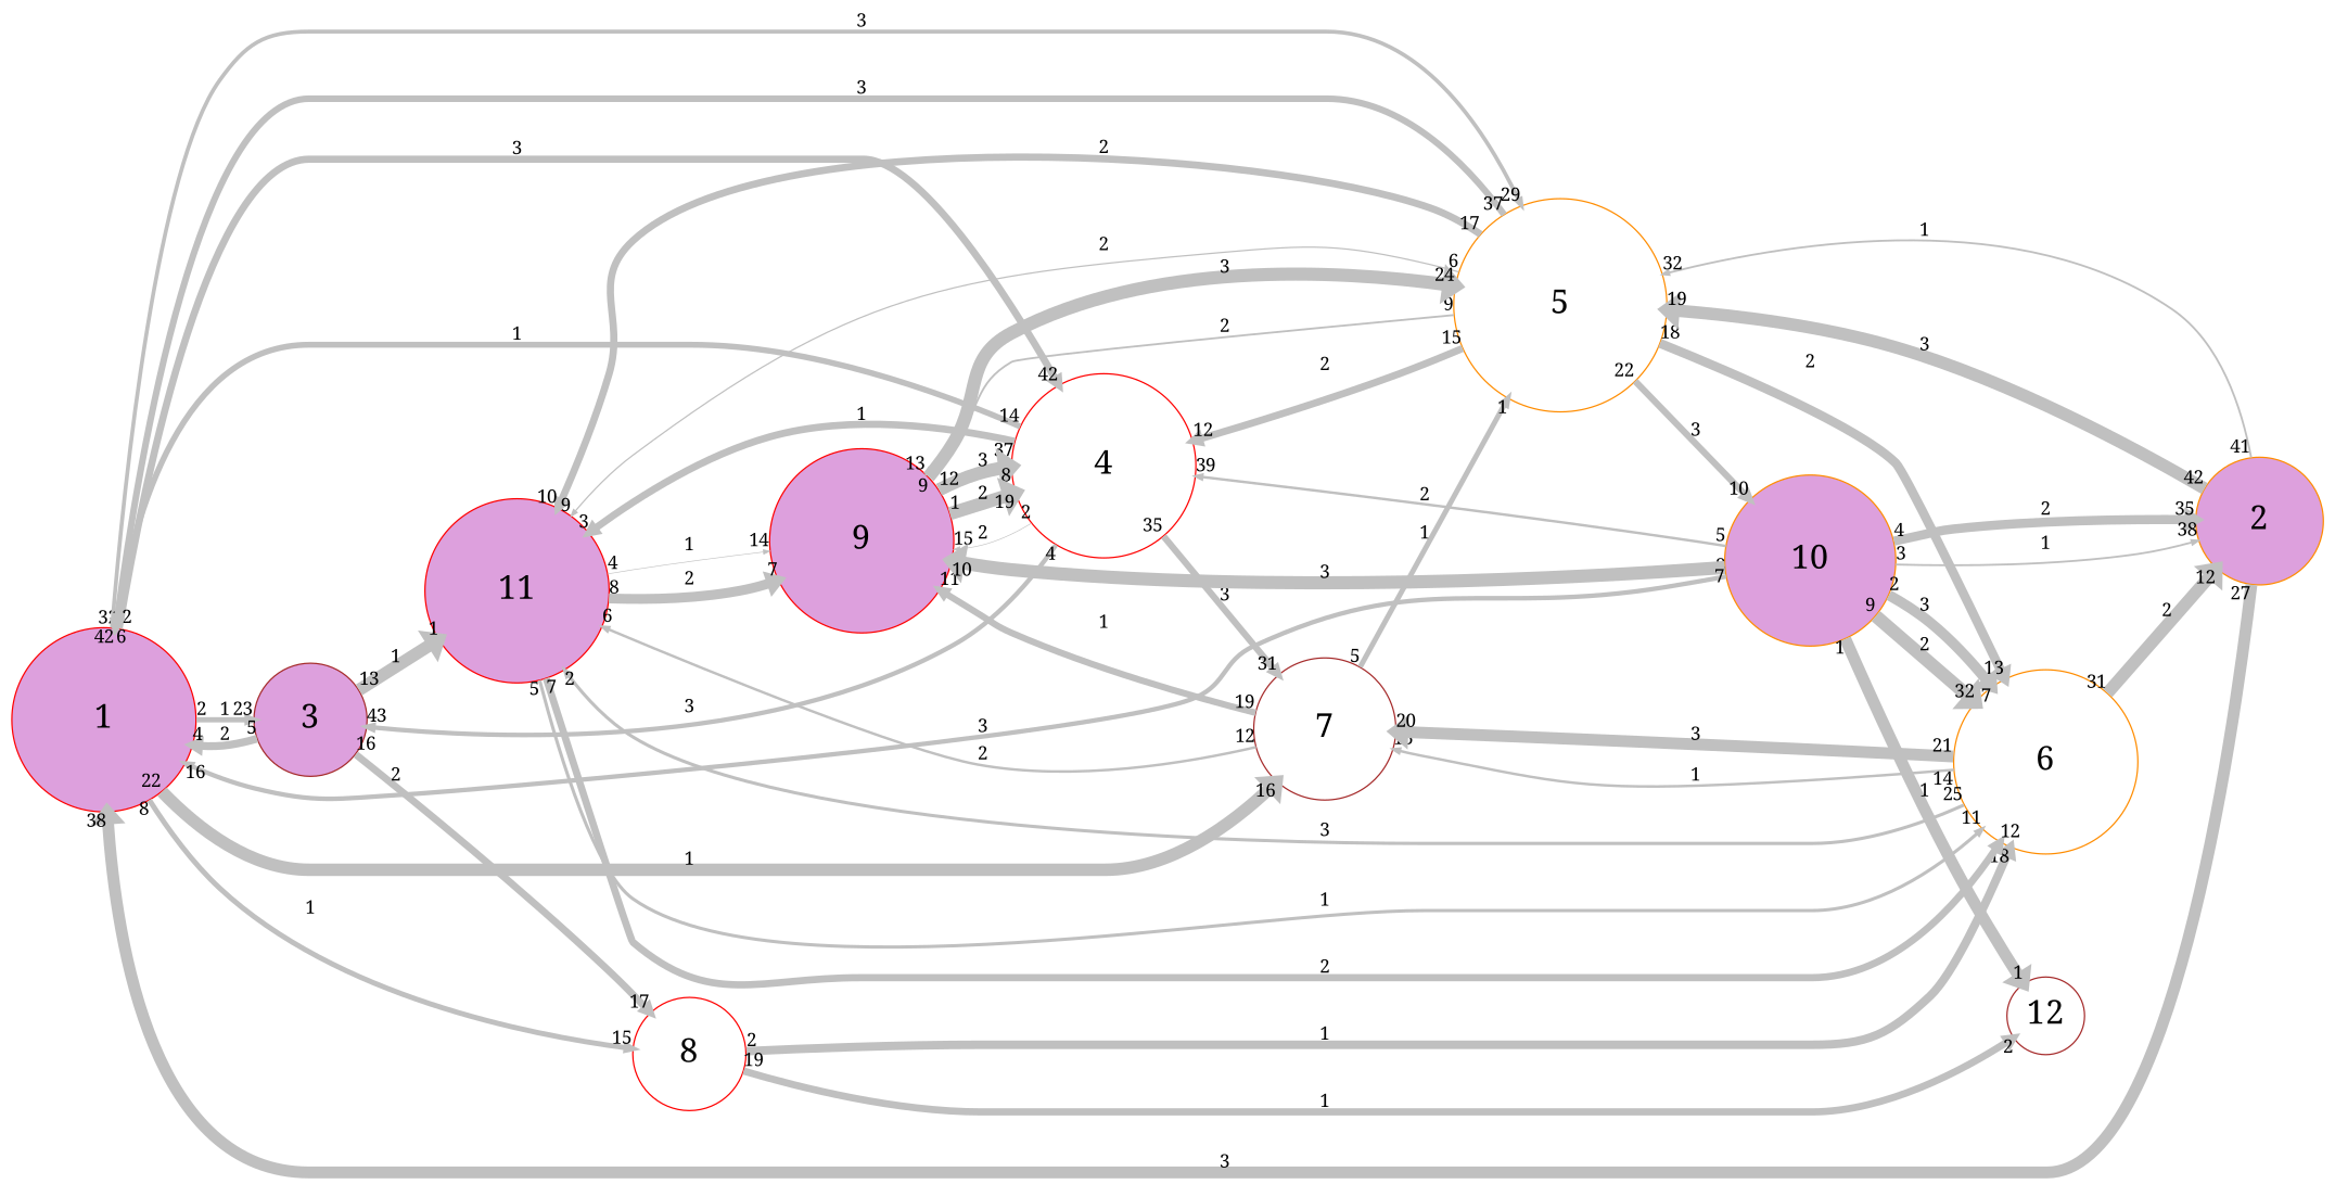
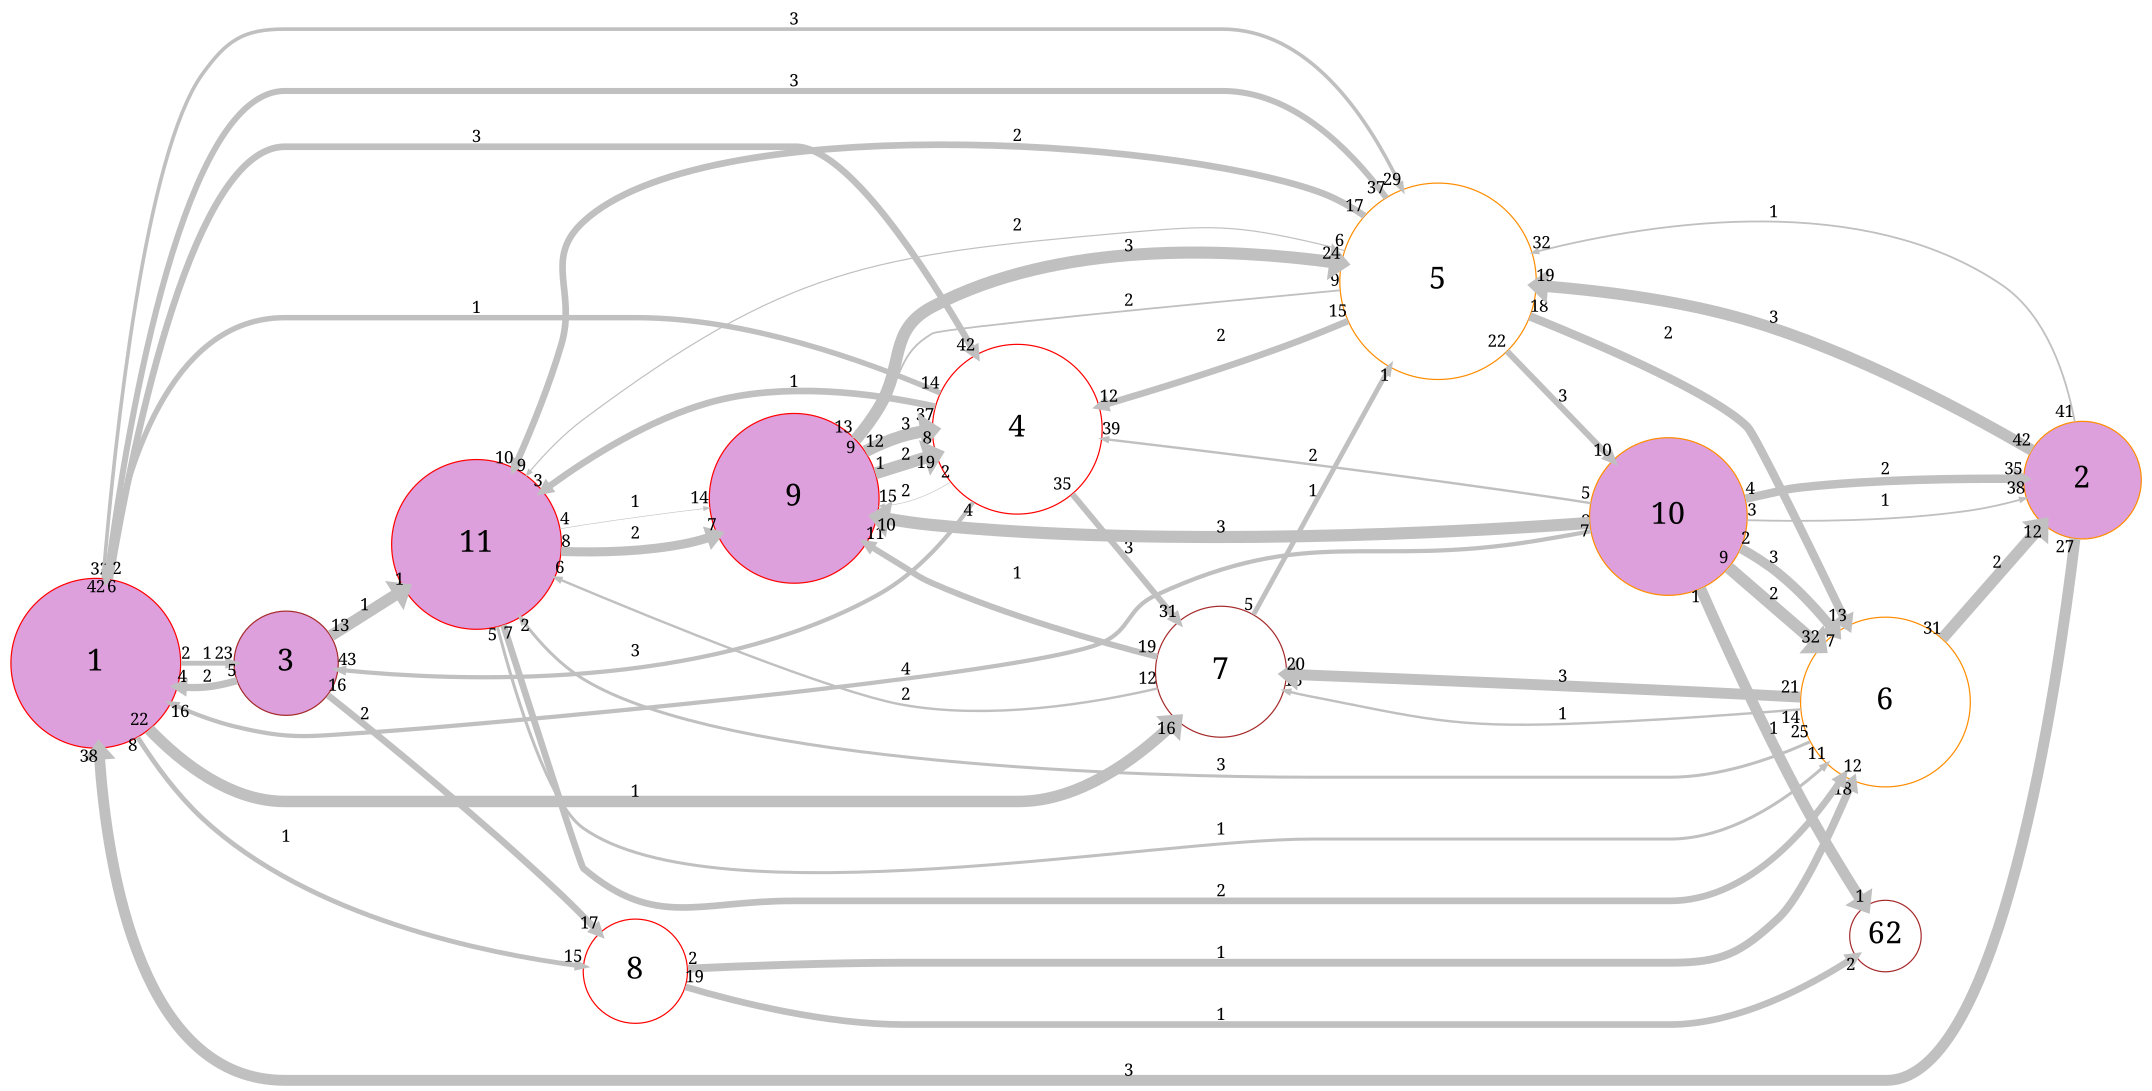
  digraph {
    fontname="Noto Serif"
    rankdir=LR
    scale=1
    splines=spline
    node [color=red fillcolor=plum fontname="Noto Serif" fontsize=25 shape=circle style=filled]
    edge [arrowsize=0.5 capacity=1 color=grey fontname="Noto Serif" from_pd=1 headlabel=15 penwidth=5.5 pt=10 splines=true taillabel=2 to_pd=14]
    n1 [height=1.95 label=1 width=1.95]
    n2 [color=brown height=1.2 label=3 width=1.2]
    n3 [fillcolor=white height=1.95 label=4 width=1.95]
    n4 [color=darkorange fillcolor=white height=2.25 label=5 width=2.25]
    n5 [color=brown fillcolor=white height=1.5 label=7 width=1.5]
    n6 [fillcolor=white height=1.2 label=8 width=1.2]
    n7 [height=1.95 label=11 width=1.95]
    n8 [height=1.95 label=9 width=1.95]
    n9 [color=darkorange fillcolor=white height=1.95 label=6 width=1.95]
    n10 [color=darkorange height=1.8 label=10 width=1.8]
-   n11 [color=brown fillcolor=white height=0.78211 label=12 width=0.78211]
+   n11 [color=brown fillcolor=white height=0.78211 label=62 width=0.78211]
    n12 [color=darkorange height=1.35 label=2 width=1.35]
    n1 -> n2 [headlabel=23 label=1 penwidth=4.0 pt=13 to_pd=22]
    n1 -> n3 [capacity=3 from_pd=31 headlabel=42 label=3 taillabel=32 to_pd=41]
    n1 -> n4 [capacity=3 from_pd=11 headlabel=29 label=3 penwidth=3.0 pt=15 taillabel=12 to_pd=28]
    n1 -> n5 [from_pd=21 headlabel=16 label=1 penwidth=9.5 pt=2 taillabel=22 to_pd=15]
    n1 -> n6 [from_pd=7 label=1 penwidth=4.0 pt=13 taillabel=8]
    n2 -> n1 [capacity=2 from_pd=4 headlabel=4 label=2 penwidth=6.0 pt=9 taillabel=5 to_pd=3]
    n2 -> n6 [capacity=2 from_pd=15 headlabel=17 label=2 taillabel=16 to_pd=16]
    n2 -> n7 [from_pd=12 headlabel=1 label=1 penwidth=9.5 pt=2 taillabel=13 to_pd=0]
    n3 -> n1 [from_pd=13 headlabel=42 label=1 penwidth=4.5 pt=12 taillabel=14 to_pd=41]
    n3 -> n2 [capacity=3 from_pd=3 headlabel=43 label=3 penwidth=3.5 pt=14 taillabel=4 to_pd=42]
    n3 -> n5 [capacity=3 from_pd=34 headlabel=31 label=3 penwidth=5.0 pt=11 taillabel=35 to_pd=30]
    n3 -> n7 [from_pd=36 headlabel=3 label=1 taillabel=37 to_pd=2]
    n3 -> n8 [capacity=2 label=2 penwidth=0.5 pt=20]
    n4 -> n1 [capacity=3 from_pd=36 headlabel=6 label=3 penwidth=5.0 pt=11 taillabel=37 to_pd=5]
    n4 -> n3 [capacity=2 from_pd=14 headlabel=12 label=2 taillabel=15 to_pd=11]
    n4 -> n7 [capacity=2 from_pd=16 headlabel=10 label=2 taillabel=17 to_pd=9]
    n4 -> n7 [capacity=2 from_pd=5 headlabel=9 label=2 penwidth=1.0 pt=19 taillabel=6 to_pd=8]
    n4 -> n8 [capacity=2 from_pd=8 headlabel=13 label=2 penwidth=1.5 pt=18 taillabel=9 to_pd=12]
    n4 -> n9 [capacity=2 from_pd=17 headlabel=13 label=2 penwidth=7.0 pt=7 taillabel=18 to_pd=12]
    n4 -> n10 [capacity=3 from_pd=21 headlabel=10 label=3 penwidth=5.0 pt=11 taillabel=22 to_pd=9]
    n5 -> n4 [from_pd=4 headlabel=1 label=1 penwidth=4.0 pt=13 taillabel=5 to_pd=0]
    n5 -> n7 [capacity=2 from_pd=11 headlabel=6 label=2 penwidth=2.0 pt=17 taillabel=12 to_pd=5]
    n5 -> n8 [from_pd=18 headlabel=11 label=1 penwidth=5.0 pt=11 taillabel=19 to_pd=10]
    n6 -> n9 [headlabel=18 label=1 penwidth=6.5 pt=8 to_pd=17]
    n6 -> n11 [from_pd=18 headlabel=2 label=1 taillabel=19 to_pd=1]
    n7 -> n8 [capacity=2 from_pd=7 headlabel=7 label=2 penwidth=7.5 pt=6 taillabel=8 to_pd=6]
    n7 -> n8 [from_pd=3 headlabel=14 label=1 penwidth=0.5 pt=20 taillabel=4 to_pd=13]
    n7 -> n9 [from_pd=4 headlabel=11 label=1 penwidth=2.5 pt=16 taillabel=5 to_pd=10]
    n7 -> n9 [capacity=2 from_pd=6 headlabel=12 label=2 taillabel=7 to_pd=11]
    n8 -> n3 [capacity=3 from_pd=11 headlabel=8 label=3 penwidth=10.0 pt=1 taillabel=12 to_pd=7]
    n8 -> n3 [capacity=2 from_pd=0 headlabel=19 label=2 penwidth=10.0 pt=1 taillabel=1 to_pd=18]
    n8 -> n4 [capacity=3 from_pd=8 headlabel=24 label=3 penwidth=10.0 pt=1 taillabel=9 to_pd=23]
    n9 -> n5 [from_pd=13 label=1 penwidth=2.0 pt=17 taillabel=14]
    n9 -> n5 [capacity=3 from_pd=20 headlabel=20 label=3 penwidth=9.0 pt=3 taillabel=21 to_pd=19]
    n9 -> n7 [capacity=3 from_pd=24 headlabel=2 label=3 penwidth=2.5 pt=16 taillabel=25 to_pd=1]
    n9 -> n12 [capacity=2 from_pd=30 headlabel=12 label=2 penwidth=9.5 pt=2 taillabel=31 to_pd=11]
-   n10 -> n1 [capacity=3 from_pd=7 headlabel=16 label=3 penwidth=3.5 pt=14 taillabel=8 to_pd=15]
+   n10 -> n1 [capacity=3 from_pd=7 headlabel=16 label=4 penwidth=3.5 pt=14 taillabel=8 to_pd=15]
    n10 -> n3 [capacity=2 from_pd=4 headlabel=39 label=2 penwidth=2.0 pt=17 taillabel=5 to_pd=38]
    n10 -> n8 [capacity=3 from_pd=6 headlabel=10 label=3 penwidth=10.0 pt=1 taillabel=7 to_pd=9]
    n10 -> n9 [capacity=3 headlabel=17 label=3 penwidth=8.0 pt=5 to_pd=16]
    n10 -> n9 [capacity=2 from_pd=8 headlabel=32 label=2 penwidth=10.0 pt=1 taillabel=9 to_pd=31]
    n10 -> n11 [from_pd=0 headlabel=1 label=1 penwidth=9.0 pt=3 taillabel=1 to_pd=0]
    n10 -> n12 [capacity=2 from_pd=3 headlabel=35 label=2 penwidth=7.0 pt=7 taillabel=4 to_pd=34]
    n10 -> n12 [from_pd=2 headlabel=38 label=1 penwidth=1.5 pt=18 taillabel=3 to_pd=37]
    n12 -> n1 [capacity=3 from_pd=26 headlabel=38 label=3 penwidth=9.0 pt=3 taillabel=27 to_pd=37]
    n12 -> n4 [from_pd=40 headlabel=32 label=1 penwidth=1.5 pt=18 taillabel=41 to_pd=31]
    n12 -> n4 [capacity=3 from_pd=41 headlabel=19 label=3 penwidth=9.5 pt=2 taillabel=42 to_pd=18]
  }
